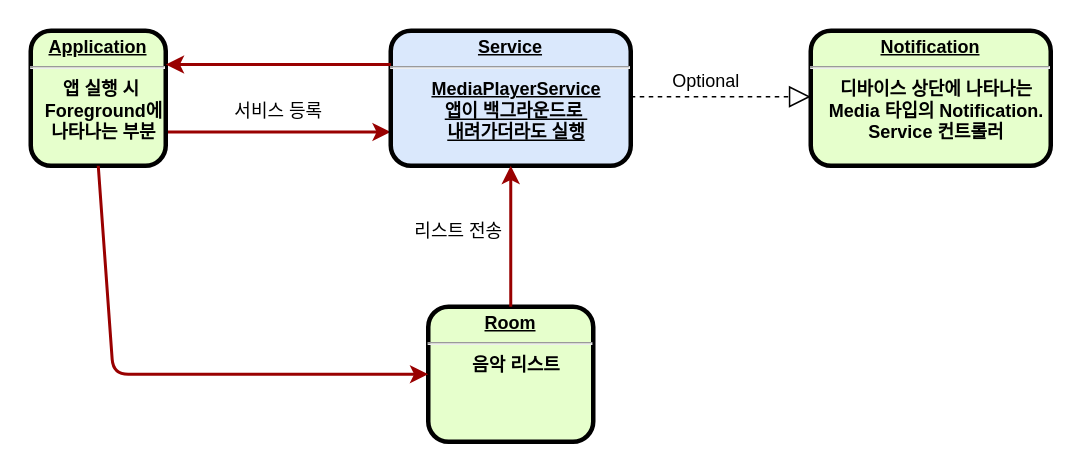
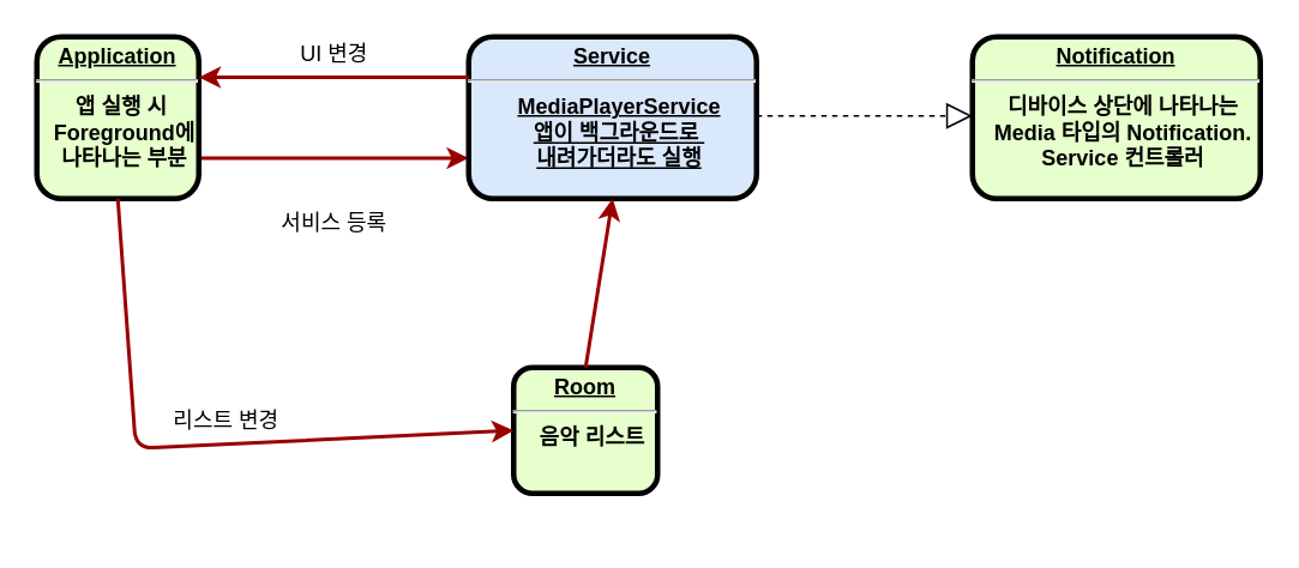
  <mxCell id="0" />
  <mxCell id="1" parent="0" />
  <mxCell id="2" value="" style="edgeStyle=none;noEdgeStyle=1;strokeColor=#990000;strokeWidth=2;entryX=0;entryY=0.75;entryDx=0;entryDy=0;exitX=1;exitY=0.75;exitDx=0;exitDy=0;" parent="1" source="4" target="5" edge="1"><mxGeometry width="100" height="100" relative="1" as="geometry"><mxPoint x="130" y="85" as="sourcePoint" /><mxPoint x="236" y="86.262" as="targetPoint" /></mxGeometry></mxCell>
- <mxCell id="3" value="&lt;p style=&quot;margin: 0px ; margin-top: 4px ; text-align: center ; text-decoration: underline&quot;&gt;&lt;strong&gt;Room&lt;/strong&gt;&lt;/p&gt;&lt;hr&gt;&lt;p style=&quot;margin: 0px ; margin-left: 8px&quot;&gt;음악 리스트&lt;/p&gt;" style="verticalAlign=middle;align=center;overflow=fill;fontSize=12;fontFamily=Helvetica;html=1;rounded=1;fontStyle=1;strokeWidth=3;fillColor=#E6FFCC" vertex="1" parent="1"><mxGeometry x="285" y="204" width="110" height="90" as="geometry" /></mxCell>
+ <mxCell id="3" value="&lt;p style=&quot;margin: 0px ; margin-top: 4px ; text-align: center ; text-decoration: underline&quot;&gt;&lt;strong&gt;Room&lt;/strong&gt;&lt;/p&gt;&lt;hr&gt;&lt;p style=&quot;margin: 0px ; margin-left: 8px&quot;&gt;음악 리스트&lt;/p&gt;" style="verticalAlign=middle;align=center;overflow=fill;fontSize=12;fontFamily=Helvetica;html=1;rounded=1;fontStyle=1;strokeWidth=3;fillColor=#E6FFCC" vertex="1" parent="1"><mxGeometry x="285" y="204" width="80" height="70" as="geometry" /></mxCell>
  <mxCell id="4" value="&lt;p style=&quot;margin: 4px 0px 0px ; text-align: center&quot;&gt;&lt;u&gt;Application&lt;/u&gt;&lt;br&gt;&lt;/p&gt;&lt;hr&gt;&lt;p style=&quot;margin: 0px ; margin-left: 8px&quot;&gt;앱 실행 시&amp;nbsp;&lt;/p&gt;&lt;p style=&quot;margin: 0px ; margin-left: 8px&quot;&gt;Foreground에&lt;/p&gt;&lt;p style=&quot;margin: 0px ; margin-left: 8px&quot;&gt;나타나는 부분&lt;/p&gt;" style="verticalAlign=middle;align=center;overflow=fill;fontSize=12;fontFamily=Helvetica;html=1;rounded=1;fontStyle=1;strokeWidth=3;fillColor=#E6FFCC" vertex="1" parent="1"><mxGeometry x="20" y="20" width="90" height="90" as="geometry" /></mxCell>
  <mxCell id="5" value="&lt;p style=&quot;margin: 4px 0px 0px ; text-align: center&quot;&gt;&lt;u&gt;Service&lt;/u&gt;&lt;br&gt;&lt;/p&gt;&lt;hr&gt;&lt;p style=&quot;margin: 0px ; margin-left: 8px&quot;&gt;&lt;u&gt;MediaPlayerService&lt;/u&gt;&lt;br&gt;&lt;/p&gt;&lt;p style=&quot;margin: 0px ; margin-left: 8px&quot;&gt;&lt;u&gt;앱이 백그라운드로&amp;nbsp;&lt;/u&gt;&lt;/p&gt;&lt;p style=&quot;margin: 0px ; margin-left: 8px&quot;&gt;&lt;u&gt;내려가더라도 실행&lt;/u&gt;&lt;/p&gt;" style="verticalAlign=middle;align=center;overflow=fill;fontSize=12;fontFamily=Helvetica;html=1;rounded=1;fontStyle=1;strokeWidth=3;fillColor=#dae8fc;" vertex="1" parent="1"><mxGeometry x="260" y="20" width="160" height="90" as="geometry" /></mxCell>
- <mxCell id="6" value="서비스 등록" style="text;html=1;align=center;verticalAlign=middle;resizable=0;points=[];autosize=1;" vertex="1" parent="1"><mxGeometry x="150" y="64" width="70" height="20" as="geometry" /></mxCell>
+ <mxCell id="6" value="서비스 등록" style="text;html=1;align=center;verticalAlign=middle;resizable=0;points=[];autosize=1;" vertex="1" parent="1"><mxGeometry x="150" y="114" width="70" height="20" as="geometry" /></mxCell>
  <mxCell id="7" value="&lt;p style=&quot;margin: 0px ; margin-top: 4px ; text-align: center ; text-decoration: underline&quot;&gt;Notification&lt;/p&gt;&lt;hr&gt;&lt;p style=&quot;margin: 0px ; margin-left: 8px&quot;&gt;디바이스 상단에 나타나는&lt;/p&gt;&lt;p style=&quot;margin: 0px ; margin-left: 8px&quot;&gt;Media 타입의 Notification.&lt;/p&gt;&lt;p style=&quot;margin: 0px ; margin-left: 8px&quot;&gt;Service 컨트롤러&lt;/p&gt;" style="verticalAlign=middle;align=center;overflow=fill;fontSize=12;fontFamily=Helvetica;html=1;rounded=1;fontStyle=1;strokeWidth=3;fillColor=#E6FFCC" vertex="1" parent="1"><mxGeometry x="540" y="20" width="160" height="90" as="geometry" /></mxCell>
- <mxCell id="8" value="Optional" style="text;html=1;align=center;verticalAlign=middle;resizable=0;points=[];autosize=1;" vertex="1" parent="1"><mxGeometry x="440" y="44" width="60" height="20" as="geometry" /></mxCell>
  <mxCell id="9" value="" style="endArrow=block;dashed=1;endFill=0;endSize=12;html=1;" edge="1" parent="1"><mxGeometry width="160" relative="1" as="geometry"><mxPoint x="420" y="64" as="sourcePoint" /><mxPoint x="540" y="64" as="targetPoint" /></mxGeometry></mxCell>
  <mxCell id="10" value="" style="edgeStyle=none;noEdgeStyle=1;strokeColor=#990000;strokeWidth=2;entryX=0.5;entryY=1;entryDx=0;entryDy=0;exitX=0.5;exitY=0;exitDx=0;exitDy=0;" edge="1" parent="1" source="3" target="5"><mxGeometry width="100" height="100" relative="1" as="geometry"><mxPoint x="260" y="165" as="sourcePoint" /><mxPoint x="366" y="166.262" as="targetPoint" /></mxGeometry></mxCell>
- <mxCell id="11" value="리스트 전송" style="text;html=1;align=center;verticalAlign=middle;resizable=0;points=[];autosize=1;" vertex="1" parent="1"><mxGeometry x="270" y="144" width="70" height="20" as="geometry" /></mxCell>
  <mxCell id="12" value="" style="edgeStyle=none;noEdgeStyle=1;strokeColor=#990000;strokeWidth=2;exitX=0.5;exitY=1;exitDx=0;exitDy=0;entryX=0;entryY=0.5;entryDx=0;entryDy=0;" edge="1" parent="1" source="4" target="3"><mxGeometry width="100" height="100" relative="1" as="geometry"><mxPoint x="149" y="245" as="sourcePoint" /><mxPoint x="255" y="246.262" as="targetPoint" /><Array as="points"><mxPoint x="75" y="249" /></Array></mxGeometry></mxCell>
+ <mxCell id="13" value="리스트 변경" style="text;html=1;align=center;verticalAlign=middle;resizable=0;points=[];autosize=1;" vertex="1" parent="1"><mxGeometry x="90" y="224" width="70" height="20" as="geometry" /></mxCell>
  <mxCell id="14" value="" style="edgeStyle=none;noEdgeStyle=1;strokeColor=#990000;strokeWidth=2;entryX=1;entryY=0.25;entryDx=0;entryDy=0;exitX=0;exitY=0.25;exitDx=0;exitDy=0;" edge="1" parent="1" source="5" target="4"><mxGeometry width="100" height="100" relative="1" as="geometry"><mxPoint x="130" y="42.74" as="sourcePoint" /><mxPoint x="236" y="44.002" as="targetPoint" /></mxGeometry></mxCell>
+ <mxCell id="15" value="UI 변경" style="text;html=1;align=center;verticalAlign=middle;resizable=0;points=[];autosize=1;" vertex="1" parent="1"><mxGeometry x="160" y="20" width="50" height="20" as="geometry" /></mxCell>
